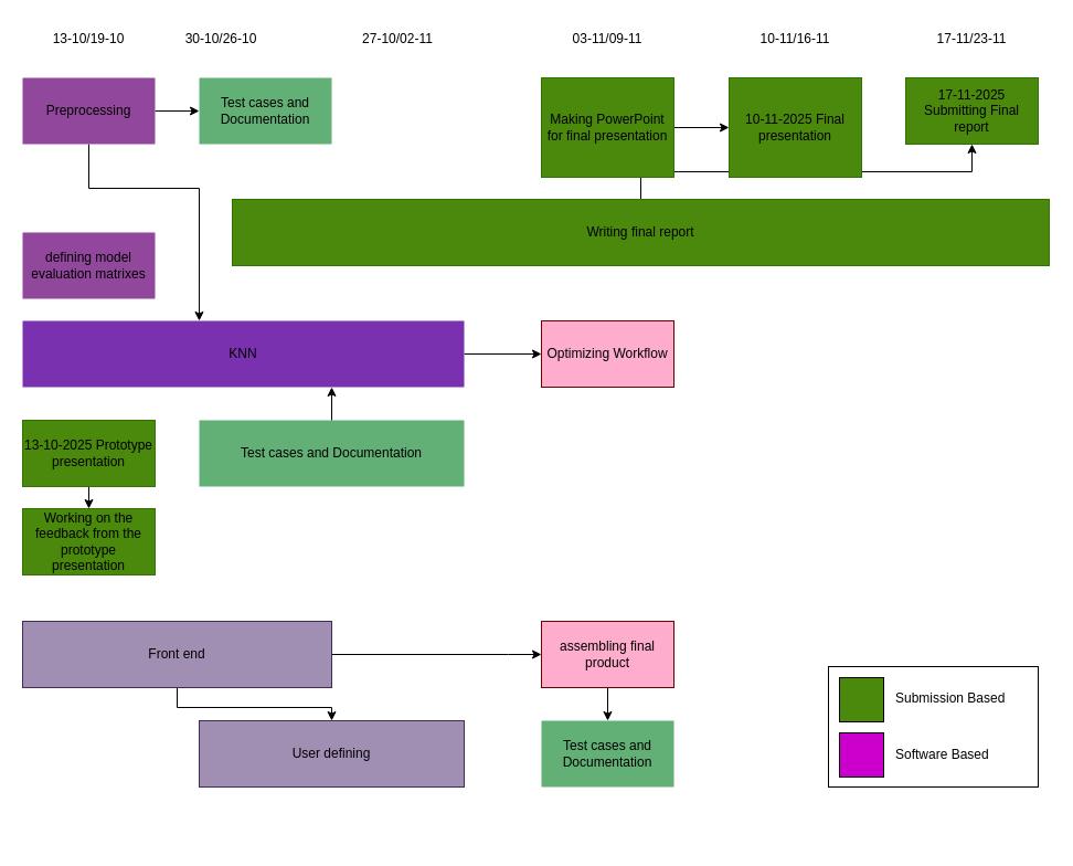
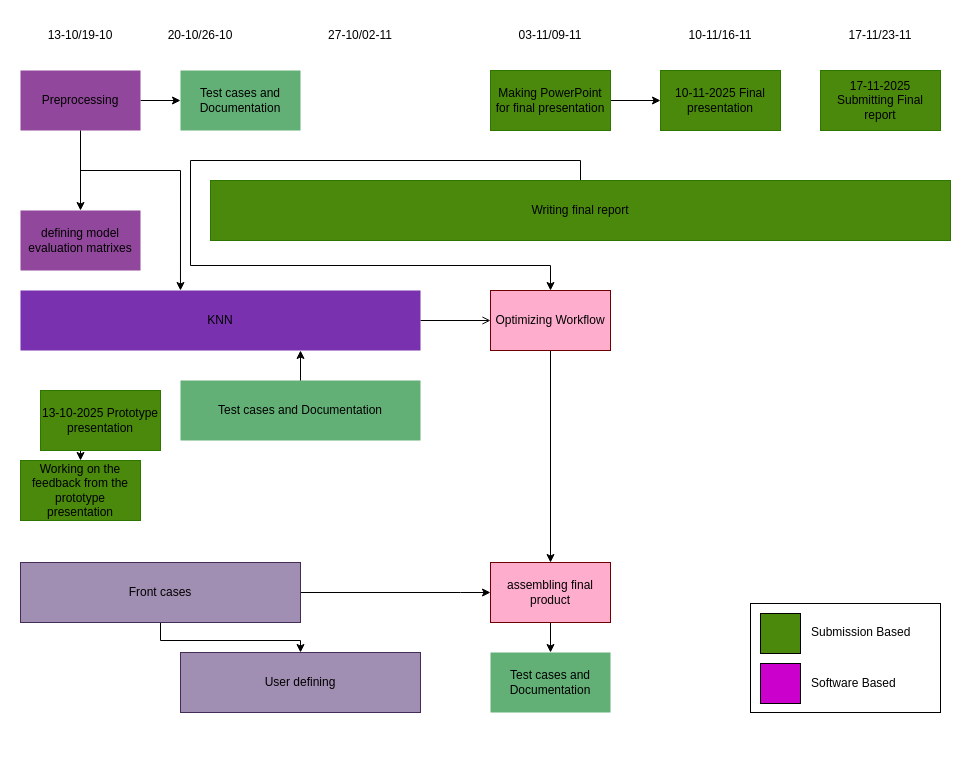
  <mxCell id="0" />
  <mxCell id="1" parent="0" />
+ <mxCell id="2" value="" style="edgeStyle=orthogonalEdgeStyle;rounded=0;orthogonalLoop=1;jettySize=auto;html=1;fontColor=light-dark(#000000,#000000);labelBackgroundColor=none;" parent="1" source="5" target="11" edge="1"><mxGeometry relative="1" as="geometry" /></mxCell>
  <mxCell id="3" style="edgeStyle=orthogonalEdgeStyle;rounded=0;orthogonalLoop=1;jettySize=auto;html=1;exitX=1;exitY=0.5;exitDx=0;exitDy=0;entryX=0;entryY=0.5;entryDx=0;entryDy=0;" edge="1" parent="1" source="5" target="14"><mxGeometry relative="1" as="geometry" /></mxCell>
  <mxCell id="4" style="edgeStyle=orthogonalEdgeStyle;rounded=0;orthogonalLoop=1;jettySize=auto;html=1;entryX=0.5;entryY=0;entryDx=0;entryDy=0;" edge="1" parent="1"><mxGeometry relative="1" as="geometry"><mxPoint x="80" y="130" as="sourcePoint" /><mxPoint x="179.98" y="290" as="targetPoint" /><Array as="points"><mxPoint x="80" y="170" /><mxPoint x="180" y="170" /></Array></mxGeometry></mxCell>
  <mxCell id="5" value="Preprocessing" style="whiteSpace=wrap;html=1;rounded=0;fillColor=light-dark(#91479B,#91479B);strokeColor=none;fontColor=light-dark(#000000,#000000);labelBackgroundColor=none;" parent="1" vertex="1"><mxGeometry x="20" y="70" width="120" height="60" as="geometry" /></mxCell>
  <mxCell id="6" style="edgeStyle=orthogonalEdgeStyle;rounded=0;orthogonalLoop=1;jettySize=auto;html=1;exitX=1;exitY=0.5;exitDx=0;exitDy=0;entryX=0;entryY=0.5;entryDx=0;entryDy=0;fontColor=light-dark(#000000,#000000);labelBackgroundColor=none;" parent="1" source="8" target="17" edge="1"><mxGeometry relative="1" as="geometry"><Array as="points"><mxPoint x="460" y="592" /><mxPoint x="460" y="592" /></Array></mxGeometry></mxCell>
  <mxCell id="7" style="edgeStyle=orthogonalEdgeStyle;rounded=0;orthogonalLoop=1;jettySize=auto;html=1;exitX=0.5;exitY=1;exitDx=0;exitDy=0;" edge="1" parent="1" source="8" target="10"><mxGeometry relative="1" as="geometry"><mxPoint x="140.148" y="650" as="targetPoint" /><Array as="points"><mxPoint x="160" y="640" /><mxPoint x="300" y="640" /></Array></mxGeometry></mxCell>
- <mxCell id="8" value="Front end" style="whiteSpace=wrap;html=1;rounded=0;fillColor=light-dark(#A18EB3,#A18EB3);fontColor=light-dark(#000000,#000000);strokeColor=#432D57;labelBackgroundColor=none;" parent="1" vertex="1"><mxGeometry x="20" y="562" width="280" height="60" as="geometry" /></mxCell>
+ <mxCell id="8" value="Front cases" style="whiteSpace=wrap;html=1;rounded=0;fillColor=light-dark(#A18EB3,#A18EB3);fontColor=light-dark(#000000,#000000);strokeColor=#432D57;labelBackgroundColor=none;" parent="1" vertex="1"><mxGeometry x="20" y="562" width="280" height="60" as="geometry" /></mxCell>
  <mxCell id="9" value="17-11-2025 Submitting Final report" style="rounded=0;whiteSpace=wrap;html=1;fillColor=light-dark(#4A890C,#4A890C);fontColor=light-dark(#000000,#000000);strokeColor=#2D7600;labelBackgroundColor=none;" parent="1" vertex="1"><mxGeometry x="820" y="70" width="120" height="60" as="geometry" /></mxCell>
  <mxCell id="10" value="User defining" style="whiteSpace=wrap;html=1;rounded=0;fillColor=light-dark(#A18EB3,#A18EB3);fontColor=light-dark(#000000,#000000);strokeColor=#432D57;labelBackgroundColor=none;" parent="1" vertex="1"><mxGeometry x="180" y="652" width="240" height="60" as="geometry" /></mxCell>
  <mxCell id="11" value="defining model evaluation matrixes" style="whiteSpace=wrap;html=1;rounded=0;fillColor=light-dark(#91479B,#91479B);strokeColor=none;fontColor=light-dark(#000000,#000000);labelBackgroundColor=none;" parent="1" vertex="1"><mxGeometry x="20" y="210" width="120" height="60" as="geometry" /></mxCell>
- <mxCell id="12" style="edgeStyle=orthogonalEdgeStyle;rounded=0;orthogonalLoop=1;jettySize=auto;html=1;exitX=1;exitY=0.5;exitDx=0;exitDy=0;entryX=0;entryY=0.5;entryDx=0;entryDy=0;fontColor=light-dark(#000000,#000000);labelBackgroundColor=none;" parent="1" source="13" target="22" edge="1"><mxGeometry relative="1" as="geometry" /></mxCell>
+ <mxCell id="12" style="edgeStyle=orthogonalEdgeStyle;rounded=0;orthogonalLoop=1;jettySize=auto;html=1;exitX=1;exitY=0.5;exitDx=0;exitDy=0;entryX=0;entryY=0.5;entryDx=0;entryDy=0;fontColor=light-dark(#000000,#000000);labelBackgroundColor=none;endArrow=open;" parent="1" source="13" target="22" edge="1"><mxGeometry relative="1" as="geometry" /></mxCell>
  <mxCell id="13" value="KNN" style="whiteSpace=wrap;html=1;rounded=0;fillColor=light-dark(#7931AF,#7931AF);strokeColor=none;fontColor=light-dark(#000000,#000000);labelBackgroundColor=none;" parent="1" vertex="1"><mxGeometry x="20" y="290" width="400" height="60" as="geometry" /></mxCell>
  <mxCell id="14" value="Test cases and Documentation" style="rounded=0;whiteSpace=wrap;html=1;fillColor=light-dark(#63B076,#63B076);fontColor=light-dark(#000000,#000000);strokeColor=none;labelBackgroundColor=none;" parent="1" vertex="1"><mxGeometry x="180" y="70" width="120" height="60" as="geometry" /></mxCell>
  <mxCell id="15" value="Test cases and Documentation" style="rounded=0;whiteSpace=wrap;html=1;fillColor=light-dark(#63B076,#63B076);fontColor=light-dark(#000000,#000000);strokeColor=none;labelBackgroundColor=none;" parent="1" vertex="1"><mxGeometry x="180" y="380" width="240" height="60" as="geometry" /></mxCell>
  <mxCell id="16" style="edgeStyle=orthogonalEdgeStyle;rounded=0;orthogonalLoop=1;jettySize=auto;html=1;exitX=0.5;exitY=1;exitDx=0;exitDy=0;fontColor=light-dark(#000000,#000000);labelBackgroundColor=none;" parent="1" source="17" target="28" edge="1"><mxGeometry relative="1" as="geometry" /></mxCell>
  <mxCell id="17" value="assembling final product" style="rounded=0;whiteSpace=wrap;html=1;fillColor=light-dark(#FFADCD,#FFADCD);fontColor=light-dark(#000000,#000000);strokeColor=#6F0000;labelBackgroundColor=none;" parent="1" vertex="1"><mxGeometry x="490" y="562" width="120" height="60" as="geometry" /></mxCell>
  <mxCell id="18" style="edgeStyle=orthogonalEdgeStyle;rounded=0;orthogonalLoop=1;jettySize=auto;html=1;exitX=0.5;exitY=1;exitDx=0;exitDy=0;entryX=0.5;entryY=0;entryDx=0;entryDy=0;fontColor=light-dark(#000000,#000000);labelBackgroundColor=none;" parent="1" source="19" target="20" edge="1"><mxGeometry relative="1" as="geometry" /></mxCell>
- <mxCell id="19" value="13-10-2025 Prototype presentation" style="rounded=0;whiteSpace=wrap;html=1;fillColor=light-dark(#4A890C,#4A890C);fontColor=light-dark(#000000,#000000);strokeColor=#2D7600;labelBackgroundColor=none;" parent="1" vertex="1"><mxGeometry x="20" y="380" width="120" height="60" as="geometry" /></mxCell>
+ <mxCell id="19" value="13-10-2025 Prototype presentation" style="rounded=0;whiteSpace=wrap;html=1;fillColor=light-dark(#4A890C,#4A890C);fontColor=light-dark(#000000,#000000);strokeColor=#2D7600;labelBackgroundColor=none;" parent="1" vertex="1"><mxGeometry x="40" y="390" width="120" height="60" as="geometry" /></mxCell>
  <mxCell id="20" value="Working on the feedback from the prototype presentation" style="rounded=0;whiteSpace=wrap;html=1;fillColor=light-dark(#4A890C,#4A890C);fontColor=light-dark(#000000,#000000);strokeColor=#2D7600;labelBackgroundColor=none;" parent="1" vertex="1"><mxGeometry x="20" y="460" width="120" height="60" as="geometry" /></mxCell>
+ <mxCell id="21" style="edgeStyle=orthogonalEdgeStyle;rounded=0;orthogonalLoop=1;jettySize=auto;html=1;exitX=0.5;exitY=1;exitDx=0;exitDy=0;entryX=0.5;entryY=0;entryDx=0;entryDy=0;fontColor=light-dark(#000000,#000000);labelBackgroundColor=none;" parent="1" source="22" target="17" edge="1"><mxGeometry relative="1" as="geometry" /></mxCell>
  <mxCell id="22" value="Optimizing Workflow" style="rounded=0;whiteSpace=wrap;html=1;fillColor=light-dark(#FFADCD,#FFADCD);strokeColor=#6F0000;fontColor=light-dark(#000000,#000000);labelBackgroundColor=none;" parent="1" vertex="1"><mxGeometry x="490" y="290" width="120" height="60" as="geometry" /></mxCell>
- <mxCell id="23" style="edgeStyle=orthogonalEdgeStyle;rounded=0;orthogonalLoop=1;jettySize=auto;html=1;exitX=0.5;exitY=0;exitDx=0;exitDy=0;entryX=0.5;entryY=1;entryDx=0;entryDy=0;" edge="1" parent="1" source="24" target="9"><mxGeometry relative="1" as="geometry" /></mxCell>
+ <mxCell id="23" style="edgeStyle=orthogonalEdgeStyle;rounded=0;orthogonalLoop=1;jettySize=auto;html=1;exitX=0.5;exitY=0;exitDx=0;exitDy=0;" edge="1" parent="1" source="24" target="22"><mxGeometry relative="1" as="geometry" /></mxCell>
  <mxCell id="24" value="Writing final report" style="rounded=0;whiteSpace=wrap;html=1;fillColor=light-dark(#4A890C,#4A890C);fontColor=light-dark(#000000,#000000);strokeColor=#2D7600;labelBackgroundColor=none;" parent="1" vertex="1"><mxGeometry x="210" y="180" width="740" height="60" as="geometry" /></mxCell>
- <mxCell id="25" value="10-11-2025 Final presentation" style="rounded=0;whiteSpace=wrap;html=1;fillColor=light-dark(#4A890C,#4A890C);fontColor=light-dark(#000000,#000000);strokeColor=#2D7600;labelBackgroundColor=none;" parent="1" vertex="1"><mxGeometry x="660" y="70" width="120" height="90" as="geometry" /></mxCell>
+ <mxCell id="25" value="10-11-2025 Final presentation" style="rounded=0;whiteSpace=wrap;html=1;fillColor=light-dark(#4A890C,#4A890C);fontColor=light-dark(#000000,#000000);strokeColor=#2D7600;labelBackgroundColor=none;" parent="1" vertex="1"><mxGeometry x="660" y="70" width="120" height="60" as="geometry" /></mxCell>
  <mxCell id="26" style="edgeStyle=orthogonalEdgeStyle;rounded=0;orthogonalLoop=1;jettySize=auto;html=1;exitX=1;exitY=0.5;exitDx=0;exitDy=0;entryX=0;entryY=0.5;entryDx=0;entryDy=0;fontColor=light-dark(#000000,#000000);labelBackgroundColor=none;" parent="1" source="27" target="25" edge="1"><mxGeometry relative="1" as="geometry" /></mxCell>
- <mxCell id="27" value="Making PowerPoint for final presentation" style="rounded=0;whiteSpace=wrap;html=1;fillColor=light-dark(#4A890C,#4A890C);fontColor=light-dark(#000000,#000000);strokeColor=#2D7600;labelBackgroundColor=none;" parent="1" vertex="1"><mxGeometry x="490" y="70" width="120" height="90" as="geometry" /></mxCell>
+ <mxCell id="27" value="Making PowerPoint for final presentation" style="rounded=0;whiteSpace=wrap;html=1;fillColor=light-dark(#4A890C,#4A890C);fontColor=light-dark(#000000,#000000);strokeColor=#2D7600;labelBackgroundColor=none;" parent="1" vertex="1"><mxGeometry x="490" y="70" width="120" height="60" as="geometry" /></mxCell>
  <mxCell id="28" value="Test cases and Documentation" style="rounded=0;whiteSpace=wrap;html=1;fillColor=light-dark(#63B076,#63B076);fontColor=light-dark(#000000,#000000);strokeColor=none;labelBackgroundColor=none;" parent="1" vertex="1"><mxGeometry x="490" y="652" width="120" height="60" as="geometry" /></mxCell>
  <mxCell id="29" value="13-10/19-10" style="text;html=1;align=center;verticalAlign=middle;whiteSpace=wrap;rounded=0;fontColor=light-dark(#000000,#000000);labelBackgroundColor=none;" parent="1" vertex="1"><mxGeometry x="20" y="20" width="120" height="30" as="geometry" /></mxCell>
- <mxCell id="30" value="30-10/26-10" style="text;html=1;align=center;verticalAlign=middle;whiteSpace=wrap;rounded=0;fontColor=light-dark(#000000,#000000);labelBackgroundColor=none;" parent="1" vertex="1"><mxGeometry x="140" y="20" width="120" height="30" as="geometry" /></mxCell>
+ <mxCell id="30" value="20-10/26-10" style="text;html=1;align=center;verticalAlign=middle;whiteSpace=wrap;rounded=0;fontColor=light-dark(#000000,#000000);labelBackgroundColor=none;" parent="1" vertex="1"><mxGeometry x="140" y="20" width="120" height="30" as="geometry" /></mxCell>
  <mxCell id="31" value="27-10/02-11" style="text;html=1;align=center;verticalAlign=middle;whiteSpace=wrap;rounded=0;fontColor=light-dark(#000000,#000000);labelBackgroundColor=none;" parent="1" vertex="1"><mxGeometry x="300" y="20" width="120" height="30" as="geometry" /></mxCell>
  <mxCell id="32" value="03-11/09-11" style="text;html=1;align=center;verticalAlign=middle;whiteSpace=wrap;rounded=0;fontColor=light-dark(#000000,#000000);labelBackgroundColor=none;" parent="1" vertex="1"><mxGeometry x="490" y="20" width="120" height="30" as="geometry" /></mxCell>
  <mxCell id="33" value="10-11/16-11" style="text;html=1;align=center;verticalAlign=middle;whiteSpace=wrap;rounded=0;fontColor=light-dark(#000000,#000000);labelBackgroundColor=none;" parent="1" vertex="1"><mxGeometry x="660" y="20" width="120" height="30" as="geometry" /></mxCell>
  <mxCell id="34" value="17-11/23-11" style="text;html=1;align=center;verticalAlign=middle;whiteSpace=wrap;rounded=0;fontColor=light-dark(#000000,#000000);labelBackgroundColor=none;" parent="1" vertex="1"><mxGeometry x="820" y="20" width="120" height="30" as="geometry" /></mxCell>
  <mxCell id="35" value="" style="group;fontColor=light-dark(#000000,#000000);labelBackgroundColor=none;" parent="1" vertex="1" connectable="0"><mxGeometry x="690" y="602" width="250" height="160" as="geometry" /></mxCell>
  <mxCell id="36" value="" style="rounded=0;whiteSpace=wrap;html=1;fontColor=light-dark(#000000,#000000);labelBackgroundColor=none;" parent="35" vertex="1"><mxGeometry x="60" y="1" width="190" height="109" as="geometry" /></mxCell>
  <mxCell id="37" value="" style="rounded=0;whiteSpace=wrap;html=1;fillColor=light-dark(#4A890C,#4A890C);fontColor=light-dark(#000000,#000000);labelBackgroundColor=none;" parent="35" vertex="1"><mxGeometry x="70" y="11" width="40" height="40" as="geometry" /></mxCell>
  <mxCell id="38" value="" style="rounded=0;whiteSpace=wrap;html=1;fillColor=light-dark(#CC00CC,#CC00CC);fontColor=light-dark(#000000,#000000);labelBackgroundColor=none;" parent="35" vertex="1"><mxGeometry x="70" y="61" width="40" height="40" as="geometry" /></mxCell>
  <mxCell id="39" value="Submission Based&amp;nbsp;" style="text;html=1;align=left;verticalAlign=middle;whiteSpace=wrap;rounded=0;fontColor=light-dark(#000000,#000000);labelBackgroundColor=none;" parent="35" vertex="1"><mxGeometry x="119" y="10" width="131" height="40" as="geometry" /></mxCell>
  <mxCell id="40" value="Software Based" style="text;html=1;align=left;verticalAlign=middle;whiteSpace=wrap;rounded=0;fontColor=light-dark(#000000,#000000);labelBackgroundColor=none;" parent="35" vertex="1"><mxGeometry x="119" y="61" width="131" height="40" as="geometry" /></mxCell>
  <mxCell id="41" style="edgeStyle=orthogonalEdgeStyle;rounded=0;orthogonalLoop=1;jettySize=auto;html=1;exitX=0.5;exitY=0;exitDx=0;exitDy=0;entryX=0.7;entryY=1;entryDx=0;entryDy=0;entryPerimeter=0;" edge="1" parent="1" source="15" target="13"><mxGeometry relative="1" as="geometry" /></mxCell>
